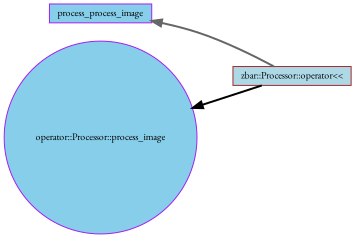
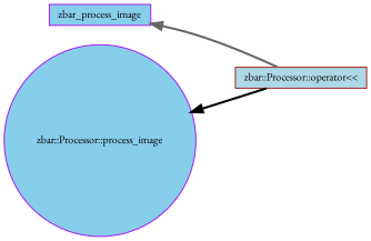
  digraph {
    fontname="EB Garamond"
    rankdir=LR
    node [color=purple fillcolor=skyblue fontname="EB Garamond" fontsize=10 shape=box style=filled]
    edge [dir=back fontname="EB Garamond" fontsize=10 labelfontname=Helvetica labelfontsize=10 style=bold]
-   n1 [fontcolor=black height=0.2 label=process_process_image width=0.4]
+   n1 [fontcolor=black height=0.2 label=zbar_process_image width=0.4]
    n2 [color=brown fillcolor=lightblue height=0.2 label="zbar::Processor::operator\<\<" width=0.4]
-   n3 [height=0.2 label="operator::Processor::process_image" shape=circle width=0.4]
+   n3 [height=0.2 label="zbar::Processor::process_image" shape=circle width=0.4]
    n1 -> n2 [color=gray40]
    n3 -> n2 [color=black]
  }
